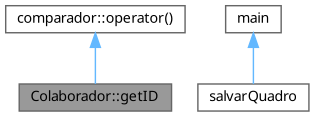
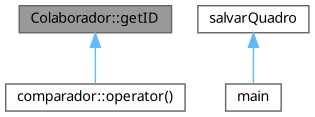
  digraph {
    fontname="Noto Sans"
    rankdir=TB
    node [color=grey40 fillcolor=white fontname="Noto Sans" fontsize=10 shape=box style=filled]
    edge [color=steelblue1 dir=back fontname="Noto Sans" fontsize=10 labelfontname=Helvetica labelfontsize=10 style=solid]
    n1 [color=gray40 fillcolor=grey60 fontcolor=black height=0.2 label="Colaborador::getID" width=0.4]
    n2 [height=0.2 label="comparador::operator()" width=0.4]
    n3 [height=0.2 label=salvarQuadro width=0.4]
    n4 [height=0.2 label=main width=0.4]
-   n2 -> n1
-   n4 -> n3
+   n1 -> n2
+   n3 -> n4
  }
